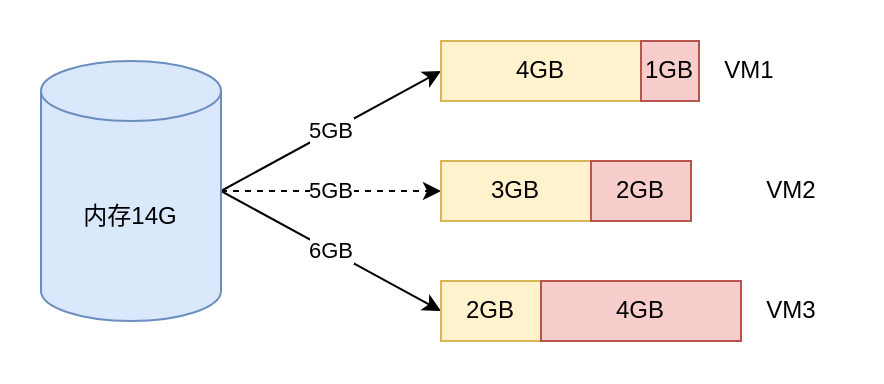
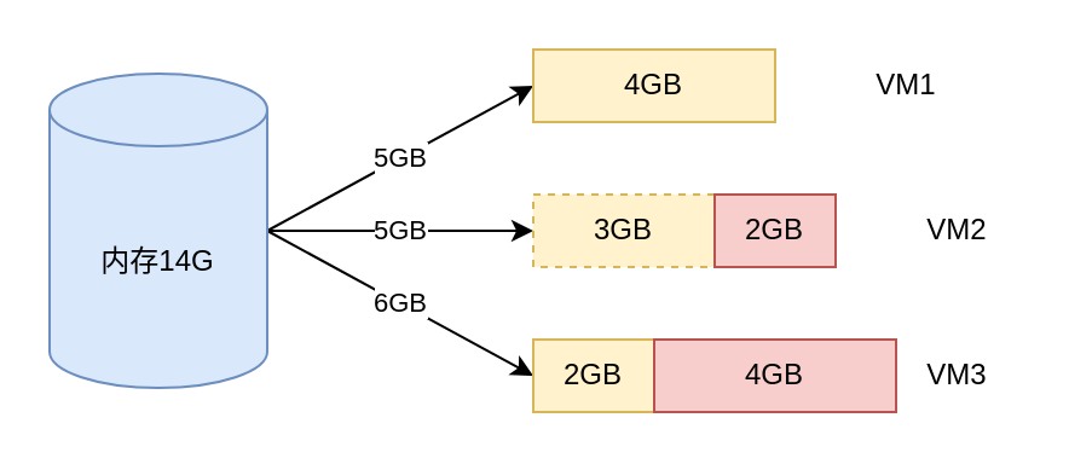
  <mxCell id="0" />
  <mxCell id="1" parent="0" />
  <mxCell id="2" value="5GB" style="rounded=0;orthogonalLoop=1;jettySize=auto;html=1;exitX=1;exitY=0.5;exitDx=0;exitDy=0;exitPerimeter=0;entryX=0;entryY=0.5;entryDx=0;entryDy=0;" edge="1" parent="1" source="5" target="6"><mxGeometry relative="1" as="geometry" /></mxCell>
- <mxCell id="3" value="5GB" style="edgeStyle=none;rounded=0;orthogonalLoop=1;jettySize=auto;html=1;exitX=1;exitY=0.5;exitDx=0;exitDy=0;exitPerimeter=0;entryX=0;entryY=0.5;entryDx=0;entryDy=0;dashed=1;" edge="1" parent="1" source="5" target="7"><mxGeometry relative="1" as="geometry" /></mxCell>
+ <mxCell id="3" value="5GB" style="edgeStyle=none;rounded=0;orthogonalLoop=1;jettySize=auto;html=1;exitX=1;exitY=0.5;exitDx=0;exitDy=0;exitPerimeter=0;entryX=0;entryY=0.5;entryDx=0;entryDy=0;" edge="1" parent="1" source="5" target="7"><mxGeometry relative="1" as="geometry" /></mxCell>
  <mxCell id="4" value="6GB" style="edgeStyle=none;rounded=0;orthogonalLoop=1;jettySize=auto;html=1;exitX=1;exitY=0.5;exitDx=0;exitDy=0;exitPerimeter=0;entryX=0;entryY=0.5;entryDx=0;entryDy=0;" edge="1" parent="1" source="5" target="10"><mxGeometry relative="1" as="geometry" /></mxCell>
  <mxCell id="5" value="内存14G" style="shape=cylinder3;whiteSpace=wrap;html=1;boundedLbl=1;backgroundOutline=1;size=15;fillColor=#dae8fc;strokeColor=#6c8ebf;" vertex="1" parent="1"><mxGeometry x="20" y="30" width="90" height="130" as="geometry" /></mxCell>
  <mxCell id="6" value="4GB" style="rounded=0;whiteSpace=wrap;html=1;strokeColor=#d6b656;fillColor=#fff2cc;" vertex="1" parent="1"><mxGeometry x="220" y="20" width="100" height="30" as="geometry" /></mxCell>
- <mxCell id="7" value="3GB" style="rounded=0;whiteSpace=wrap;html=1;strokeColor=#d6b656;fillColor=#fff2cc;" vertex="1" parent="1"><mxGeometry x="220" y="80" width="75" height="30" as="geometry" /></mxCell>
- <mxCell id="8" value="1GB" style="rounded=0;whiteSpace=wrap;html=1;strokeColor=#b85450;fillColor=#f8cecc;" vertex="1" parent="1"><mxGeometry x="320" y="20" width="29" height="30" as="geometry" /></mxCell>
+ <mxCell id="7" value="3GB" style="rounded=0;whiteSpace=wrap;html=1;strokeColor=#d6b656;fillColor=#fff2cc;dashed=1;" vertex="1" parent="1"><mxGeometry x="220" y="80" width="75" height="30" as="geometry" /></mxCell>
  <mxCell id="9" value="2GB" style="rounded=0;whiteSpace=wrap;html=1;strokeColor=#b85450;fillColor=#f8cecc;" vertex="1" parent="1"><mxGeometry x="295" y="80" width="50" height="30" as="geometry" /></mxCell>
  <mxCell id="10" value="2GB" style="rounded=0;whiteSpace=wrap;html=1;strokeColor=#d6b656;fillColor=#fff2cc;" vertex="1" parent="1"><mxGeometry x="220" y="140" width="50" height="30" as="geometry" /></mxCell>
  <mxCell id="11" value="4GB" style="rounded=0;whiteSpace=wrap;html=1;strokeColor=#b85450;fillColor=#f8cecc;" vertex="1" parent="1"><mxGeometry x="270" y="140" width="100" height="30" as="geometry" /></mxCell>
  <mxCell id="12" value="VM1" style="text;html=1;align=center;verticalAlign=middle;resizable=0;points=[];autosize=1;strokeColor=none;fillColor=none;" vertex="1" parent="1"><mxGeometry x="349" y="20" width="50" height="30" as="geometry" /></mxCell>
  <mxCell id="13" value="VM2" style="text;html=1;align=center;verticalAlign=middle;resizable=0;points=[];autosize=1;strokeColor=none;fillColor=none;" vertex="1" parent="1"><mxGeometry x="370" y="80" width="50" height="30" as="geometry" /></mxCell>
  <mxCell id="14" value="VM3" style="text;html=1;align=center;verticalAlign=middle;resizable=0;points=[];autosize=1;strokeColor=none;fillColor=none;" vertex="1" parent="1"><mxGeometry x="370" y="140" width="50" height="30" as="geometry" /></mxCell>
